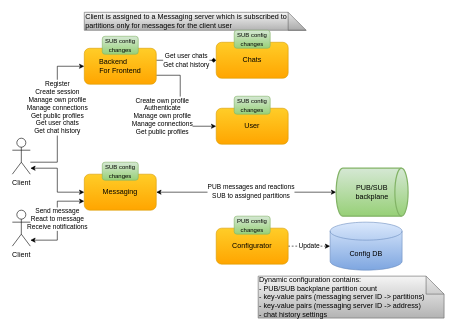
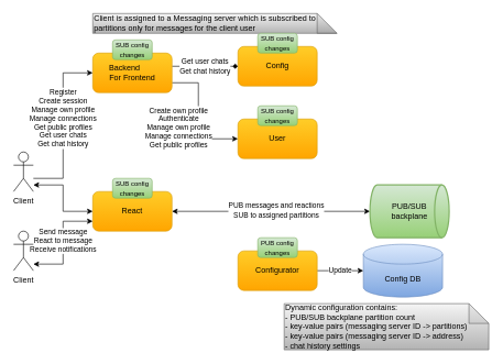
  <mxCell id="0" />
  <mxCell id="1" parent="0" />
  <mxCell id="2" value="Dynamic configuration contains:&lt;br&gt;- PUB/SUB backplane partition count&lt;br&gt;- key-value pairs&amp;nbsp;(messaging server ID -&amp;gt; partitions)&lt;br&gt;- key-value pairs&amp;nbsp;(messaging&amp;nbsp;server ID -&amp;gt; address)&lt;br&gt;- chat history settings" style="shape=note;whiteSpace=wrap;html=1;backgroundOutline=1;darkOpacity=0.05;align=left;gradientColor=#b3b3b3;fillColor=#f5f5f5;strokeColor=#666666;" parent="1" vertex="1"><mxGeometry x="430" y="460" width="310" height="70" as="geometry" /></mxCell>
  <mxCell id="3" value="Client is assigned to a Messaging server which is subscribed to partitions only for messages for the client user" style="shape=note;whiteSpace=wrap;html=1;backgroundOutline=1;darkOpacity=0.05;align=left;gradientColor=#b3b3b3;fillColor=#f5f5f5;strokeColor=#666666;" parent="1" vertex="1"><mxGeometry x="140" y="20" width="370" height="30" as="geometry" /></mxCell>
  <mxCell id="4" value="" style="edgeStyle=orthogonalEdgeStyle;rounded=0;orthogonalLoop=1;jettySize=auto;html=1;entryX=0;entryY=0.5;entryDx=0;entryDy=0;startArrow=classic;startFill=1;" parent="1" source="6" target="10" edge="1"><mxGeometry relative="1" as="geometry"><Array as="points"><mxPoint x="95" y="280" /><mxPoint x="95" y="320" /></Array></mxGeometry></mxCell>
  <mxCell id="5" value="Register&lt;br style=&quot;border-color: var(--border-color);&quot;&gt;Create session&lt;br style=&quot;border-color: var(--border-color);&quot;&gt;Manage own&amp;nbsp;profile&lt;br style=&quot;border-color: var(--border-color);&quot;&gt;Manage connections&lt;br style=&quot;border-color: var(--border-color);&quot;&gt;Get public profiles&lt;br style=&quot;border-color: var(--border-color);&quot;&gt;Get user chats&lt;br style=&quot;border-color: var(--border-color);&quot;&gt;Get chat history" style="edgeStyle=orthogonalEdgeStyle;rounded=0;orthogonalLoop=1;jettySize=auto;html=1;entryX=0;entryY=0.5;entryDx=0;entryDy=0;" parent="1" source="6" target="20" edge="1"><mxGeometry x="0.088" relative="1" as="geometry"><Array as="points"><mxPoint x="95" y="270" /><mxPoint x="95" y="110" /></Array><mxPoint as="offset" /></mxGeometry></mxCell>
  <mxCell id="6" value="Client" style="shape=umlActor;verticalLabelPosition=bottom;verticalAlign=top;html=1;outlineConnect=0;" parent="1" vertex="1"><mxGeometry x="20" y="230" width="30" height="60" as="geometry" /></mxCell>
  <mxCell id="7" value="Send message&lt;br&gt;React to message&lt;br&gt;Receive notifications" style="edgeStyle=orthogonalEdgeStyle;rounded=0;orthogonalLoop=1;jettySize=auto;html=1;entryX=0;entryY=0.75;entryDx=0;entryDy=0;startArrow=classic;startFill=1;" parent="1" source="8" target="10" edge="1"><mxGeometry x="0.03" relative="1" as="geometry"><mxPoint as="offset" /><Array as="points"><mxPoint x="95" y="400" /><mxPoint x="95" y="335" /></Array></mxGeometry></mxCell>
  <mxCell id="8" value="Client" style="shape=umlActor;verticalLabelPosition=bottom;verticalAlign=top;html=1;outlineConnect=0;" parent="1" vertex="1"><mxGeometry x="20" y="350" width="30" height="60" as="geometry" /></mxCell>
  <mxCell id="9" value="PUB messages and reactions&lt;br&gt;&lt;div&gt;SUB to assigned partitions&lt;/div&gt;" style="rounded=0;orthogonalLoop=1;jettySize=auto;html=1;entryX=0;entryY=0.5;entryDx=0;entryDy=0;entryPerimeter=0;startArrow=classic;startFill=1;exitX=1;exitY=0.5;exitDx=0;exitDy=0;" parent="1" source="10" target="11" edge="1"><mxGeometry x="0.053" y="1" relative="1" as="geometry"><mxPoint as="offset" /></mxGeometry></mxCell>
- <mxCell id="10" value="&lt;font style=&quot;font-size: 12px&quot;&gt;Messaging&lt;/font&gt;" style="rounded=1;whiteSpace=wrap;html=1;gradientColor=#ffa500;fillColor=#ffcd28;strokeColor=#d79b00;" parent="1" vertex="1"><mxGeometry x="140" y="290" width="120" height="60" as="geometry" /></mxCell>
+ <mxCell id="10" value="&lt;font style=&quot;font-size: 12px&quot;&gt;React&lt;/font&gt;" style="rounded=1;whiteSpace=wrap;html=1;gradientColor=#ffa500;fillColor=#ffcd28;strokeColor=#d79b00;" parent="1" vertex="1"><mxGeometry x="140" y="290" width="120" height="60" as="geometry" /></mxCell>
  <mxCell id="11" value="PUB/SUB&lt;br&gt;backplane" style="strokeWidth=2;html=1;shape=mxgraph.flowchart.direct_data;whiteSpace=wrap;gradientColor=#97d077;fillColor=#d5e8d4;strokeColor=#82b366;" parent="1" vertex="1"><mxGeometry x="560" y="280" width="120" height="80" as="geometry" /></mxCell>
- <mxCell id="12" value="Update" style="edgeStyle=orthogonalEdgeStyle;rounded=0;orthogonalLoop=1;jettySize=auto;html=1;entryX=0;entryY=0.5;entryDx=0;entryDy=0;entryPerimeter=0;exitX=1;exitY=0.5;exitDx=0;exitDy=0;dashed=1;" parent="1" source="13" target="14" edge="1"><mxGeometry relative="1" as="geometry" /></mxCell>
+ <mxCell id="12" value="Update" style="edgeStyle=orthogonalEdgeStyle;rounded=0;orthogonalLoop=1;jettySize=auto;html=1;entryX=0;entryY=0.5;entryDx=0;entryDy=0;entryPerimeter=0;exitX=1;exitY=0.5;exitDx=0;exitDy=0;" parent="1" source="13" target="14" edge="1"><mxGeometry relative="1" as="geometry" /></mxCell>
  <mxCell id="13" value="Configurator" style="rounded=1;whiteSpace=wrap;html=1;gradientColor=#ffa500;fillColor=#ffcd28;strokeColor=#d79b00;" parent="1" vertex="1"><mxGeometry x="360" y="380" width="120" height="60" as="geometry" /></mxCell>
  <mxCell id="14" value="Config DB" style="shape=cylinder3;whiteSpace=wrap;html=1;boundedLbl=1;backgroundOutline=1;size=15;gradientColor=#7ea6e0;fillColor=#dae8fc;strokeColor=#6c8ebf;" parent="1" vertex="1"><mxGeometry x="550" y="370" width="120" height="80" as="geometry" /></mxCell>
- <mxCell id="15" value="&lt;font style=&quot;font-size: 12px&quot;&gt;Chats&lt;/font&gt;" style="rounded=1;whiteSpace=wrap;html=1;gradientColor=#ffa500;fillColor=#ffcd28;strokeColor=#d79b00;" parent="1" vertex="1"><mxGeometry x="360" y="70" width="120" height="60" as="geometry" /></mxCell>
+ <mxCell id="15" value="&lt;font style=&quot;font-size: 12px&quot;&gt;Config&lt;/font&gt;" style="rounded=1;whiteSpace=wrap;html=1;gradientColor=#ffa500;fillColor=#ffcd28;strokeColor=#d79b00;" parent="1" vertex="1"><mxGeometry x="360" y="70" width="120" height="60" as="geometry" /></mxCell>
  <mxCell id="16" value="&lt;font style=&quot;font-size: 10px&quot;&gt;PUB config&lt;br&gt;changes&lt;/font&gt;" style="rounded=1;whiteSpace=wrap;html=1;gradientColor=#97d077;fillColor=#d5e8d4;strokeColor=#82b366;" parent="1" vertex="1"><mxGeometry x="390" y="360" width="60" height="30" as="geometry" /></mxCell>
  <mxCell id="17" value="&lt;font style=&quot;font-size: 10px&quot;&gt;SUB config&lt;br&gt;changes&lt;/font&gt;" style="rounded=1;whiteSpace=wrap;html=1;gradientColor=#97d077;fillColor=#d5e8d4;strokeColor=#82b366;" parent="1" vertex="1"><mxGeometry x="170" y="270" width="60" height="30" as="geometry" /></mxCell>
  <mxCell id="18" value="Create own profile&lt;br style=&quot;border-color: var(--border-color);&quot;&gt;Authenticate&lt;br style=&quot;border-color: var(--border-color);&quot;&gt;Manage own profile&lt;br style=&quot;border-color: var(--border-color);&quot;&gt;Manage connections&lt;br style=&quot;border-color: var(--border-color);&quot;&gt;Get public profiles" style="edgeStyle=orthogonalEdgeStyle;rounded=0;orthogonalLoop=1;jettySize=auto;html=1;entryX=0;entryY=0.5;entryDx=0;entryDy=0;exitX=1;exitY=0.75;exitDx=0;exitDy=0;" parent="1" source="20" target="23" edge="1"><mxGeometry x="0.17" y="-30" relative="1" as="geometry"><Array as="points"><mxPoint x="300" y="125" /><mxPoint x="300" y="210" /></Array><mxPoint as="offset" /></mxGeometry></mxCell>
  <mxCell id="19" value="Get user chats&lt;br style=&quot;border-color: var(--border-color);&quot;&gt;Get chat history" style="edgeStyle=orthogonalEdgeStyle;rounded=0;orthogonalLoop=1;jettySize=auto;html=1;entryX=0;entryY=0.5;entryDx=0;entryDy=0;endArrow=diamond;" parent="1" source="20" target="15" edge="1"><mxGeometry relative="1" as="geometry"><Array as="points"><mxPoint x="290" y="100" /><mxPoint x="290" y="100" /></Array></mxGeometry></mxCell>
  <mxCell id="20" value="&lt;font style=&quot;font-size: 12px&quot;&gt;Backend&amp;nbsp; &amp;nbsp; &amp;nbsp; &amp;nbsp;&lt;br&gt;For Frontend&lt;/font&gt;" style="rounded=1;whiteSpace=wrap;html=1;gradientColor=#ffa500;fillColor=#ffcd28;strokeColor=#d79b00;" parent="1" vertex="1"><mxGeometry x="140" y="80" width="120" height="60" as="geometry" /></mxCell>
  <mxCell id="21" value="&lt;font style=&quot;font-size: 10px&quot;&gt;SUB config&lt;br&gt;changes&lt;/font&gt;" style="rounded=1;whiteSpace=wrap;html=1;gradientColor=#97d077;fillColor=#d5e8d4;strokeColor=#82b366;" parent="1" vertex="1"><mxGeometry x="170" y="60" width="60" height="30" as="geometry" /></mxCell>
  <mxCell id="22" value="&lt;font style=&quot;font-size: 10px&quot;&gt;SUB config&lt;br&gt;changes&lt;/font&gt;" style="rounded=1;whiteSpace=wrap;html=1;gradientColor=#97d077;fillColor=#d5e8d4;strokeColor=#82b366;" parent="1" vertex="1"><mxGeometry x="390" y="50" width="60" height="30" as="geometry" /></mxCell>
  <mxCell id="23" value="&lt;font style=&quot;font-size: 12px&quot;&gt;User&lt;/font&gt;" style="rounded=1;whiteSpace=wrap;html=1;gradientColor=#ffa500;fillColor=#ffcd28;strokeColor=#d79b00;" parent="1" vertex="1"><mxGeometry x="360" y="180" width="120" height="60" as="geometry" /></mxCell>
  <mxCell id="24" value="&lt;font style=&quot;font-size: 10px&quot;&gt;SUB config&lt;br&gt;changes&lt;/font&gt;" style="rounded=1;whiteSpace=wrap;html=1;gradientColor=#97d077;fillColor=#d5e8d4;strokeColor=#82b366;" parent="1" vertex="1"><mxGeometry x="390" y="160" width="60" height="30" as="geometry" /></mxCell>
